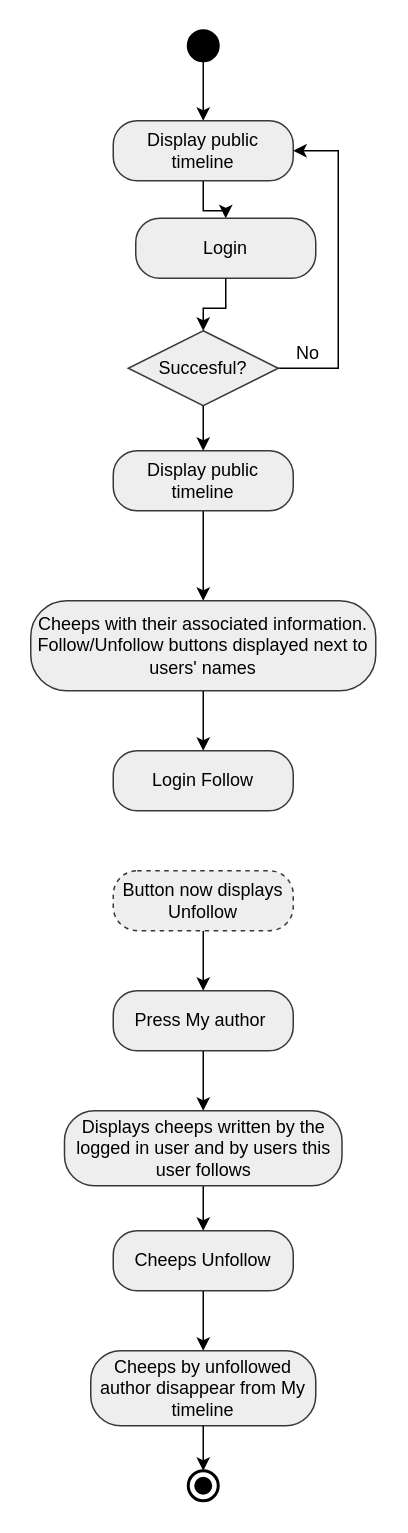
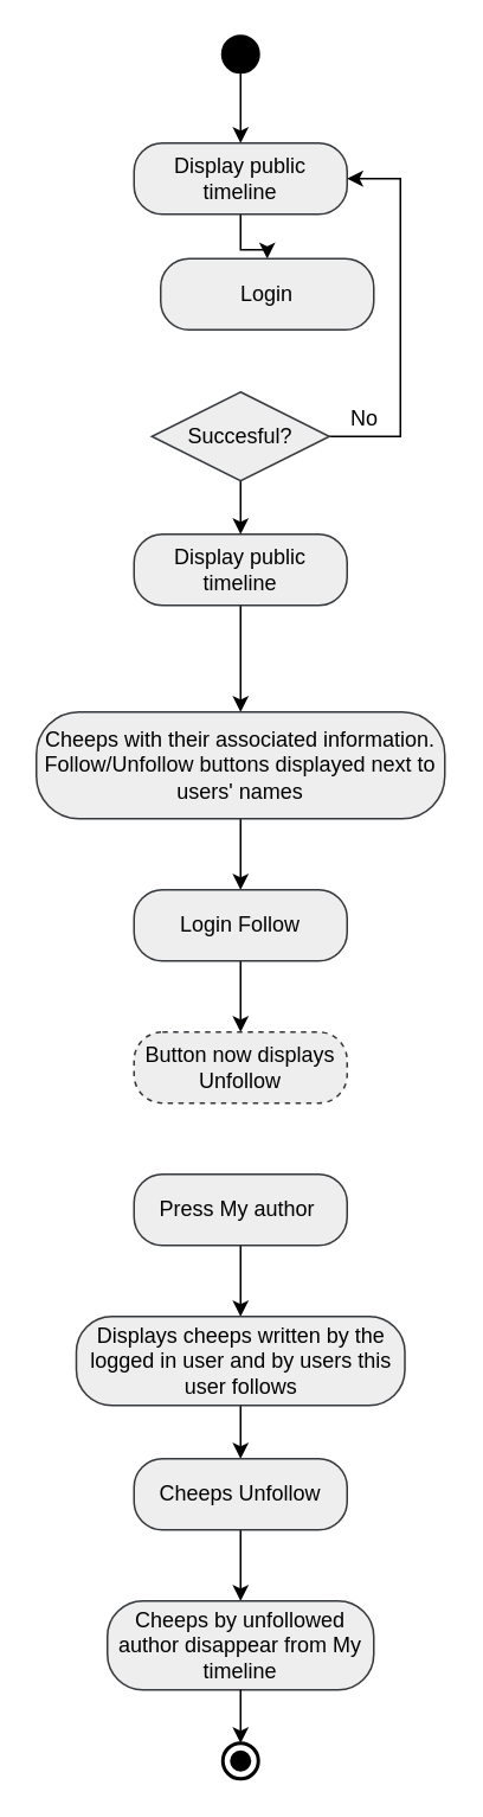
  <mxCell id="0" />
  <mxCell id="1" parent="0" />
  <mxCell id="2" style="edgeStyle=orthogonalEdgeStyle;rounded=0;orthogonalLoop=1;jettySize=auto;html=1;entryX=0.5;entryY=0;entryDx=0;entryDy=0;" edge="1" parent="1" source="3" target="7"><mxGeometry relative="1" as="geometry" /></mxCell>
  <mxCell id="3" value="Display public timeline" style="rounded=1;whiteSpace=wrap;html=1;arcSize=40;fontSize=12;glass=0;strokeWidth=1;shadow=0;fillColor=#eeeeee;strokeColor=#36393d;" parent="1" vertex="1"><mxGeometry x="75" y="300" width="120" height="40" as="geometry" /></mxCell>
  <mxCell id="4" style="edgeStyle=orthogonalEdgeStyle;rounded=0;orthogonalLoop=1;jettySize=auto;html=1;" edge="1" parent="1" source="5" target="23"><mxGeometry relative="1" as="geometry" /></mxCell>
  <mxCell id="5" value="" style="strokeWidth=2;html=1;shape=mxgraph.flowchart.start_2;whiteSpace=wrap;fillColor=#000000;" vertex="1" parent="1"><mxGeometry x="125" y="20" width="20" height="20" as="geometry" /></mxCell>
  <mxCell id="6" style="edgeStyle=orthogonalEdgeStyle;rounded=0;orthogonalLoop=1;jettySize=auto;html=1;entryX=0.5;entryY=0;entryDx=0;entryDy=0;" edge="1" parent="1" source="7" target="9"><mxGeometry relative="1" as="geometry" /></mxCell>
  <mxCell id="7" value="Cheeps with their associated information. Follow/Unfollow buttons displayed next to users' names" style="rounded=1;whiteSpace=wrap;html=1;arcSize=40;fontSize=12;glass=0;strokeWidth=1;shadow=0;fillColor=#eeeeee;strokeColor=#36393d;" vertex="1" parent="1"><mxGeometry x="20" y="400" width="230" height="60" as="geometry" /></mxCell>
+ <mxCell id="8" style="edgeStyle=orthogonalEdgeStyle;rounded=0;orthogonalLoop=1;jettySize=auto;html=1;entryX=0.5;entryY=0;entryDx=0;entryDy=0;" edge="1" parent="1" source="9" target="11"><mxGeometry relative="1" as="geometry" /></mxCell>
  <mxCell id="9" value="Login Follow" style="rounded=1;whiteSpace=wrap;html=1;arcSize=40;fontSize=12;glass=0;strokeWidth=1;shadow=0;fillColor=#eeeeee;strokeColor=#36393d;" vertex="1" parent="1"><mxGeometry x="75" y="500" width="120" height="40" as="geometry" /></mxCell>
- <mxCell id="10" style="edgeStyle=orthogonalEdgeStyle;rounded=0;orthogonalLoop=1;jettySize=auto;html=1;entryX=0.5;entryY=0;entryDx=0;entryDy=0;" edge="1" parent="1" source="11" target="13"><mxGeometry relative="1" as="geometry" /></mxCell>
  <mxCell id="11" value="Button now displays Unfollow" style="rounded=1;whiteSpace=wrap;html=1;arcSize=40;fontSize=12;glass=0;strokeWidth=1;shadow=0;fillColor=#eeeeee;strokeColor=#36393d;dashed=1;" vertex="1" parent="1"><mxGeometry x="75" y="580" width="120" height="40" as="geometry" /></mxCell>
  <mxCell id="12" style="edgeStyle=orthogonalEdgeStyle;rounded=0;orthogonalLoop=1;jettySize=auto;html=1;entryX=0.5;entryY=0;entryDx=0;entryDy=0;" edge="1" parent="1" source="13" target="15"><mxGeometry relative="1" as="geometry" /></mxCell>
  <mxCell id="13" value="Press My author&amp;nbsp;" style="rounded=1;whiteSpace=wrap;html=1;arcSize=40;fontSize=12;glass=0;strokeWidth=1;shadow=0;fillColor=#eeeeee;strokeColor=#36393d;" vertex="1" parent="1"><mxGeometry x="75" y="660" width="120" height="40" as="geometry" /></mxCell>
  <mxCell id="14" style="edgeStyle=orthogonalEdgeStyle;rounded=0;orthogonalLoop=1;jettySize=auto;html=1;entryX=0.5;entryY=0;entryDx=0;entryDy=0;" edge="1" parent="1" source="15" target="17"><mxGeometry relative="1" as="geometry" /></mxCell>
  <mxCell id="15" value="Displays cheeps written by the logged in user and by users this user follows" style="rounded=1;whiteSpace=wrap;html=1;arcSize=40;fontSize=12;glass=0;strokeWidth=1;shadow=0;fillColor=#eeeeee;strokeColor=#36393d;" vertex="1" parent="1"><mxGeometry x="42.5" y="740" width="185" height="50" as="geometry" /></mxCell>
  <mxCell id="16" style="edgeStyle=orthogonalEdgeStyle;rounded=0;orthogonalLoop=1;jettySize=auto;html=1;entryX=0.5;entryY=0;entryDx=0;entryDy=0;" edge="1" parent="1" source="17" target="18"><mxGeometry relative="1" as="geometry" /></mxCell>
  <mxCell id="17" value="Cheeps Unfollow" style="rounded=1;whiteSpace=wrap;html=1;arcSize=40;fontSize=12;glass=0;strokeWidth=1;shadow=0;fillColor=#eeeeee;strokeColor=#36393d;" vertex="1" parent="1"><mxGeometry x="75" y="820" width="120" height="40" as="geometry" /></mxCell>
  <mxCell id="18" value="Cheeps by unfollowed author disappear from My timeline" style="rounded=1;whiteSpace=wrap;html=1;arcSize=40;fontSize=12;glass=0;strokeWidth=1;shadow=0;fillColor=#eeeeee;strokeColor=#36393d;" vertex="1" parent="1"><mxGeometry x="60" y="900" width="150" height="50" as="geometry" /></mxCell>
  <mxCell id="19" value="" style="strokeWidth=2;html=1;shape=mxgraph.flowchart.start_2;whiteSpace=wrap;fillColor=#FFFFFF;" vertex="1" parent="1"><mxGeometry x="125" y="980" width="20" height="20" as="geometry" /></mxCell>
  <mxCell id="20" value="" style="strokeWidth=2;html=1;shape=mxgraph.flowchart.start_2;whiteSpace=wrap;fillColor=#000000;" vertex="1" parent="1"><mxGeometry x="130" y="985" width="10" height="10" as="geometry" /></mxCell>
  <mxCell id="21" style="edgeStyle=orthogonalEdgeStyle;rounded=0;orthogonalLoop=1;jettySize=auto;html=1;entryX=0.5;entryY=0;entryDx=0;entryDy=0;entryPerimeter=0;" edge="1" parent="1" source="18" target="19"><mxGeometry relative="1" as="geometry" /></mxCell>
  <mxCell id="22" style="edgeStyle=orthogonalEdgeStyle;rounded=0;orthogonalLoop=1;jettySize=auto;html=1;" edge="1" parent="1" source="23" target="24"><mxGeometry relative="1" as="geometry" /></mxCell>
  <mxCell id="23" value="Display public timeline" style="rounded=1;whiteSpace=wrap;html=1;arcSize=40;fontSize=12;glass=0;strokeWidth=1;shadow=0;fillColor=#eeeeee;strokeColor=#36393d;" vertex="1" parent="1"><mxGeometry x="75" y="80" width="120" height="40" as="geometry" /></mxCell>
  <mxCell id="24" value="Login" style="rounded=1;whiteSpace=wrap;html=1;arcSize=40;fontSize=12;glass=0;strokeWidth=1;shadow=0;fillColor=#eeeeee;strokeColor=#36393d;" vertex="1" parent="1"><mxGeometry x="90" y="145" width="120" height="40" as="geometry" /></mxCell>
  <mxCell id="25" style="edgeStyle=orthogonalEdgeStyle;rounded=0;orthogonalLoop=1;jettySize=auto;html=1;entryX=0.5;entryY=0;entryDx=0;entryDy=0;" edge="1" parent="1" source="27" target="3"><mxGeometry relative="1" as="geometry" /></mxCell>
  <mxCell id="26" style="edgeStyle=orthogonalEdgeStyle;rounded=0;orthogonalLoop=1;jettySize=auto;html=1;exitX=1;exitY=0.5;exitDx=0;exitDy=0;exitPerimeter=0;entryX=1;entryY=0.5;entryDx=0;entryDy=0;" edge="1" parent="1" source="27" target="23"><mxGeometry relative="1" as="geometry"><Array as="points"><mxPoint x="225" y="245" /><mxPoint x="225" y="100" /></Array></mxGeometry></mxCell>
  <mxCell id="27" value="Succesful?" style="strokeWidth=1;html=1;shape=mxgraph.flowchart.decision;whiteSpace=wrap;fillColor=#eeeeee;strokeColor=#36393d;" vertex="1" parent="1"><mxGeometry x="85" width="100" height="50" as="geometry" y="220" /></mxCell>
- <mxCell id="28" style="edgeStyle=orthogonalEdgeStyle;rounded=0;orthogonalLoop=1;jettySize=auto;html=1;entryX=0.5;entryY=0;entryDx=0;entryDy=0;entryPerimeter=0;" edge="1" parent="1" source="24" target="27"><mxGeometry relative="1" as="geometry" /></mxCell>
  <mxCell id="29" value="No" style="text;html=1;align=center;verticalAlign=middle;whiteSpace=wrap;rounded=0;" vertex="1" parent="1"><mxGeometry x="175" width="60" height="30" as="geometry" y="220" /></mxCell>
